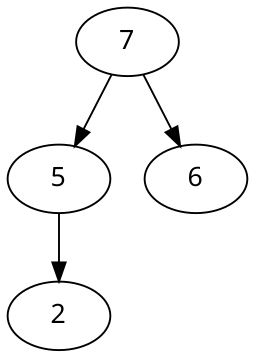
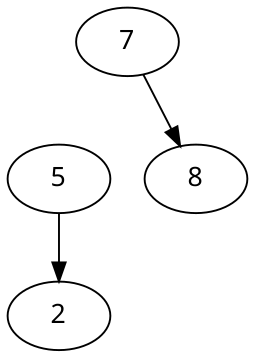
  digraph {
    fontname="Noto Sans"
    node [fontname="Noto Sans"]
    edge [fontname="Noto Sans"]
    n1 [label=7]
    n2 [label=5]
-   n3 [label=6]
+   n3 [label=8]
    n4 [label=2]
-   n1 -> n2
    n1 -> n3
    n2 -> n4
  }
